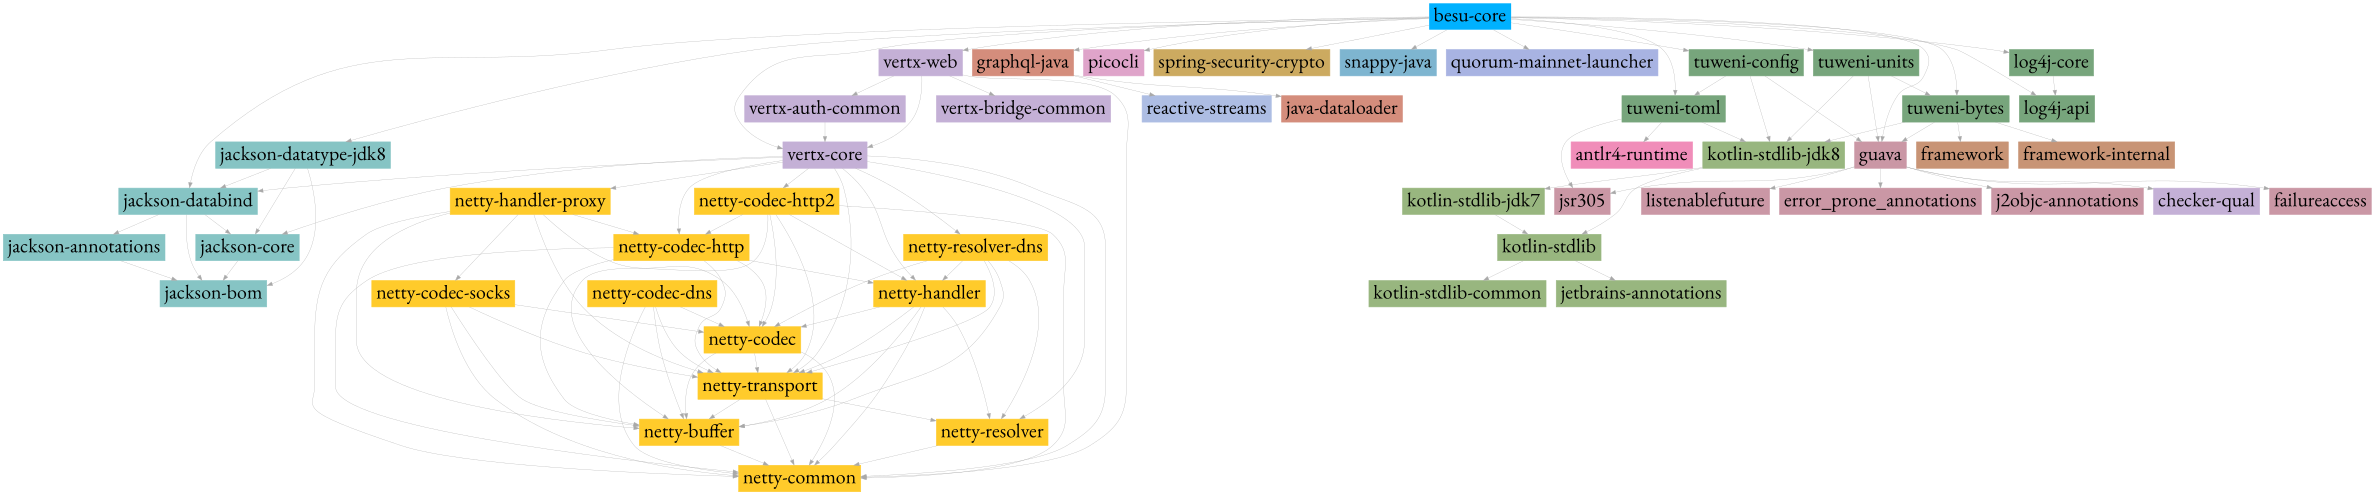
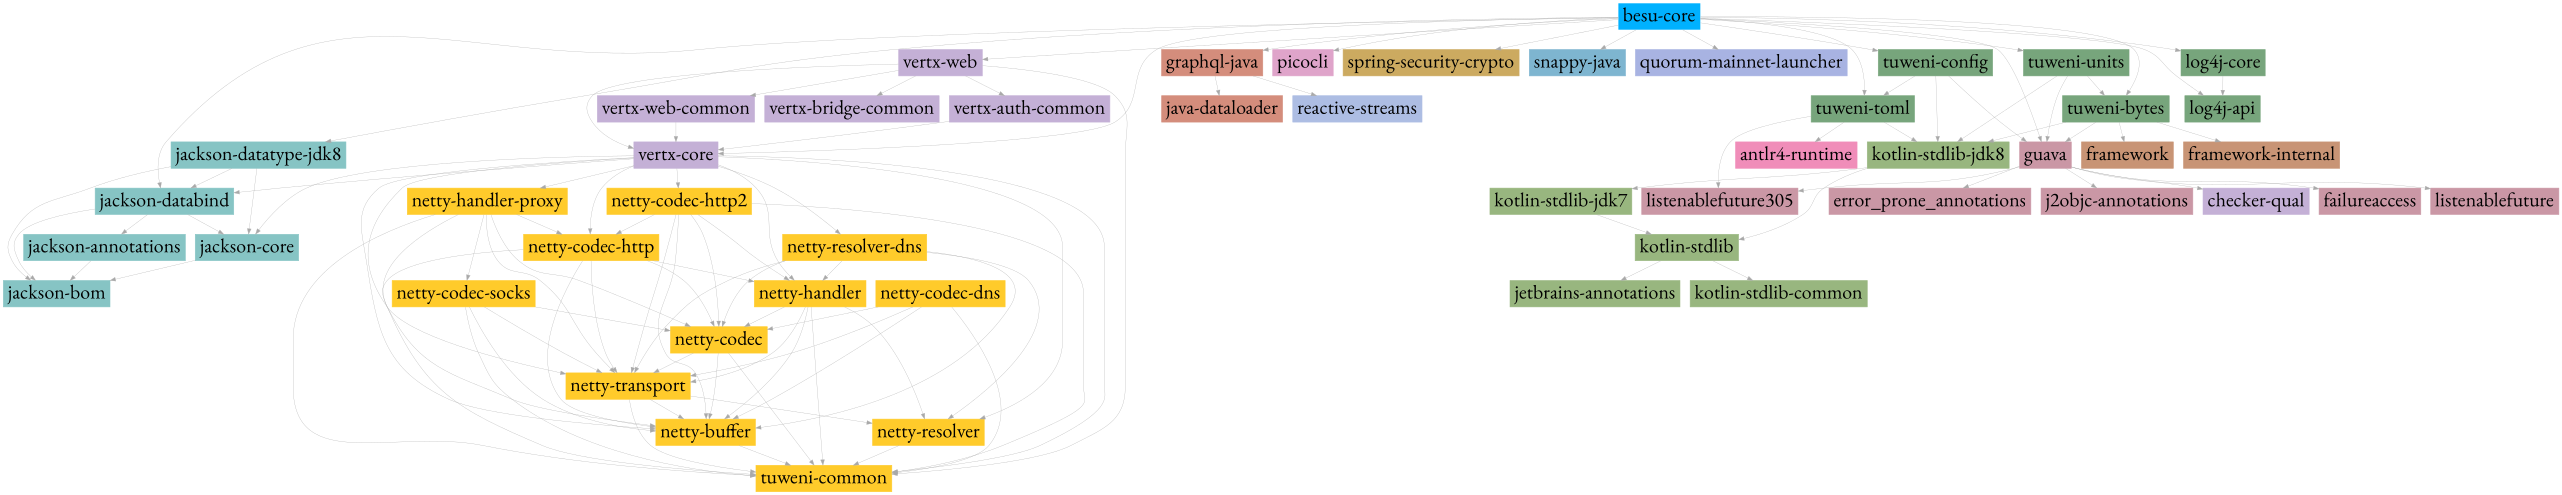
  digraph {
    fontname="EB Garamond"
    node [color="#ffcb2b" fontname="EB Garamond" fontsize=36 shape=rectangle style=filled]
    edge [color=darkgray fontname="EB Garamond" penwidth=0.5]
    n1 [color="#00B1FF" label="besu-core" shape=plaintext]
    n2 [color="#86C4C4" label="jackson-databind"]
    n3 [color="#86C4C4" label="jackson-datatype-jdk8"]
    n4 [color="#d48d7c" label="graphql-java"]
    n5 [color="#DFA4CA" label=picocli]
    n6 [color="#C4B0D6" label="vertx-core"]
    n7 [color="#C4B0D6" label="vertx-web"]
    n8 [color="#CCAA60" label="spring-security-crypto"]
    n9 [color="#7EB5D0" label="snappy-java"]
    n10 [color="#A8B3E2" label="quorum-mainnet-launcher"]
    n11 [color="#77A57C" label="tuweni-units"]
    n12 [color="#77A57C" label="tuweni-bytes"]
    n13 [color="#77A57C" label="log4j-api"]
    n14 [color="#77A57C" label="log4j-core"]
    n15 [color="#77A57C" label="tuweni-config"]
    n16 [color="#77A57C" label="tuweni-toml"]
    n17 [color="#CA97A5" label=guava]
    n18 [color="#86C4C4" label="jackson-annotations"]
    n19 [color="#86C4C4" label="jackson-bom"]
    n20 [color="#86C4C4" label="jackson-core"]
    n21 [color="#d48d7c" label="java-dataloader"]
    n22 [color="#ADBDE3" label="reactive-streams"]
    n23 [label="netty-handler-proxy"]
    n24 [label="netty-codec-http"]
    n25 [label="netty-handler"]
    n26 [label="netty-transport"]
    n27 [label="netty-buffer"]
-   n28 [label="netty-common"]
+   n28 [label="tuweni-common"]
    n29 [label="netty-resolver"]
    n30 [label="netty-codec-http2"]
    n31 [label="netty-resolver-dns"]
+   n32 [color="#C4B0D6" label="vertx-web-common"]
    n33 [color="#C4B0D6" label="vertx-auth-common"]
    n34 [color="#C4B0D6" label="vertx-bridge-common"]
    n35 [color="#98B67F" label="kotlin-stdlib-jdk8"]
    n36 [color="#C89475" label=framework]
    n37 [color="#C89475" label="framework-internal"]
    n38 [color="#F08DB9" label="antlr4-runtime"]
-   n39 [color="#CA97A5" label=jsr305]
+   n39 [color="#CA97A5" label=listenablefuture305]
    n40 [color="#CA97A5" label=failureaccess]
    n41 [color="#CA97A5" label=listenablefuture]
    n42 [color="#CA97A5" label=error_prone_annotations]
    n43 [color="#CA97A5" label="j2objc-annotations"]
    n44 [color="#C4B0D6" label="checker-qual"]
    n45 [label="netty-codec"]
    n46 [label="netty-codec-socks"]
    n47 [label="netty-codec-dns"]
    n48 [color="#98B67F" label="kotlin-stdlib-jdk7"]
    n49 [color="#98B67F" label="kotlin-stdlib"]
    n50 [color="#98B67F" label="kotlin-stdlib-common"]
    n51 [color="#98B67F" label="jetbrains-annotations"]
    subgraph sub_1 {
      rank=same
      n1
    }
    n1 -> n2
    n1 -> n3
    n1 -> n4
    n1 -> n5
    n1 -> n6
    n1 -> n7
    n1 -> n8
    n1 -> n9
    n1 -> n10
    n1 -> n11
    n1 -> n12
    n1 -> n13
    n1 -> n14
    n1 -> n15
    n1 -> n16
    n1 -> n17
    n2 -> n18
    n2 -> n19
    n2 -> n20
    n3 -> n2
    n3 -> n19
    n3 -> n20
    n4 -> n21
    n4 -> n22
    n6 -> n2
    n6 -> n20
    n6 -> n23
    n6 -> n24
    n6 -> n25
    n6 -> n26
+   n6 -> n27
    n6 -> n28
    n6 -> n29
    n6 -> n30
    n6 -> n31
    n7 -> n6
    n7 -> n28
+   n7 -> n32
    n7 -> n33
    n7 -> n34
    n11 -> n12
    n11 -> n17
    n11 -> n35
    n12 -> n17
    n12 -> n35
    n12 -> n36
    n12 -> n37
    n14 -> n13
    n15 -> n16
    n15 -> n17
    n15 -> n35
    n16 -> n35
    n16 -> n38
    n16 -> n39
    n17 -> n39
    n17 -> n40
    n17 -> n41
    n17 -> n42
    n17 -> n43
    n17 -> n44
    n18 -> n19
    n20 -> n19
    n23 -> n24
    n23 -> n26
    n23 -> n27
    n23 -> n28
    n23 -> n45
    n23 -> n46
    n24 -> n25
    n24 -> n26
    n24 -> n27
    n24 -> n28
    n24 -> n45
    n25 -> n26
    n25 -> n27
    n25 -> n28
    n25 -> n29
    n25 -> n45
    n26 -> n27
    n26 -> n28
    n26 -> n29
    n27 -> n28
    n29 -> n28
    n30 -> n24
    n30 -> n25
    n30 -> n26
    n30 -> n27
    n30 -> n28
    n30 -> n45
    n31 -> n25
    n31 -> n26
    n31 -> n27
    n31 -> n29
    n31 -> n45
+   n32 -> n6
    n33 -> n6
    n35 -> n48
    n35 -> n49
    n45 -> n26
    n45 -> n27
    n45 -> n28
    n46 -> n26
    n46 -> n27
    n46 -> n28
    n46 -> n45
    n47 -> n26
    n47 -> n27
    n47 -> n28
    n47 -> n45
    n48 -> n49
    n49 -> n50
    n49 -> n51
  }
